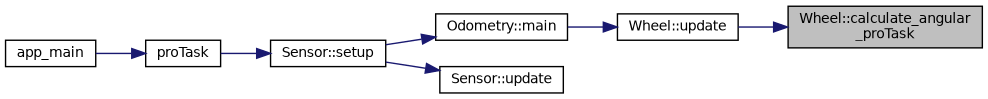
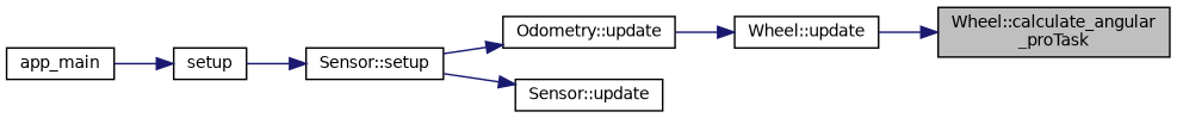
  digraph {
    rankdir=RL
    node [color=black fillcolor=white fontname=Helvetica fontsize=10 shape=record style=filled]
    edge [color=midnightblue dir=back fontname=Helvetica fontsize=10 labelfontname=Helvetica labelfontsize=10 style=solid]
    n1 [fillcolor=grey75 fontcolor=black height=0.2 label="Wheel::calculate_angular\l_proTask" width=0.4]
    n2 [height=0.2 label="Wheel::update" width=0.4]
-   n3 [height=0.2 label="Odometry::main" width=0.4]
+   n3 [height=0.2 label="Odometry::update" width=0.4]
    n4 [height=0.2 label="Sensor::setup" width=0.4]
    n5 [height=0.2 label="Sensor::update" width=0.4]
-   n6 [height=0.2 label=proTask width=0.4]
+   n6 [height=0.2 label=setup width=0.4]
    n7 [height=0.2 label=app_main width=0.4]
    n1 -> n2
    n2 -> n3
    n3 -> n4
    n4 -> n6
    n5 -> n4
    n6 -> n7
  }
